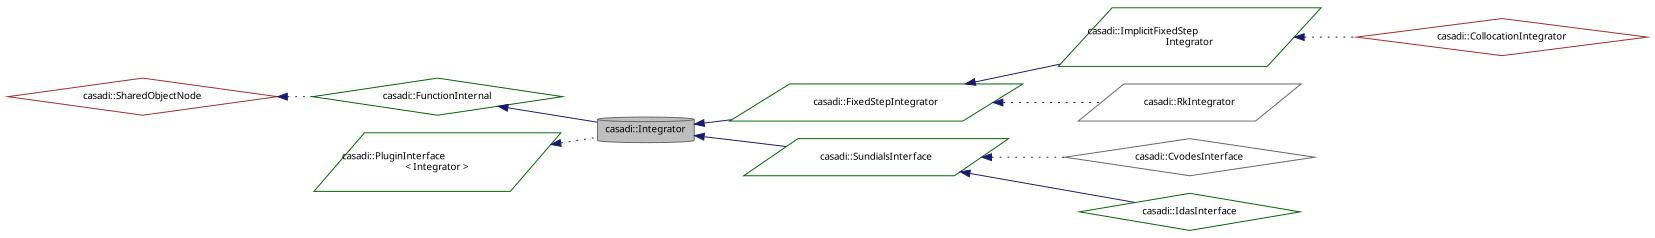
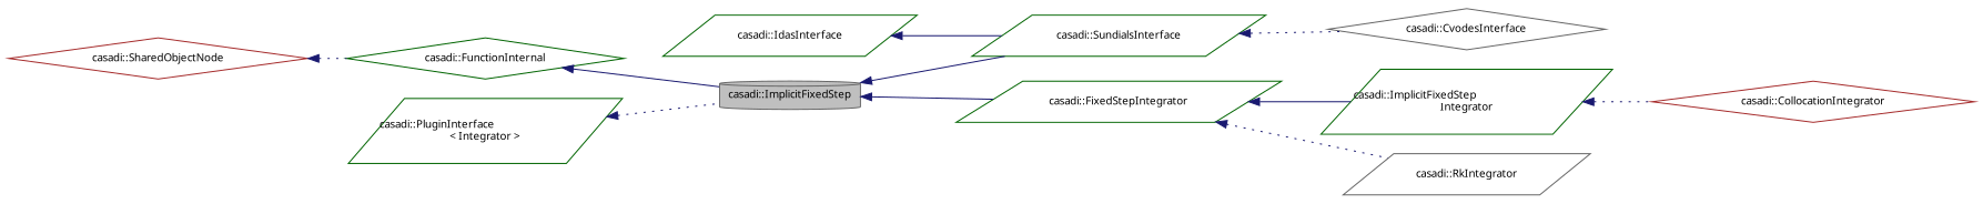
  digraph {
    rankdir=LR
    node [color=darkgreen fillcolor=white fontname="FreeSans.ttf" fontsize=10 shape=parallelogram style=filled]
    edge [color=midnightblue dir=back fontname="FreeSans.ttf" fontsize=10 labelfontname="FreeSans.ttf" labelfontsize=10 style=solid]
-   n1 [color=gray40 fillcolor=grey75 fontcolor=black height=0.2 label="casadi::Integrator" shape=cylinder width=0.4]
+   n1 [color=gray40 fillcolor=grey75 fontcolor=black height=0.2 label="casadi::ImplicitFixedStep" shape=cylinder width=0.4]
    n2 [height=0.2 label="casadi::FixedStepIntegrator" width=0.4]
    n3 [height=0.2 label="casadi::SundialsInterface" width=0.4]
    n4 [height=0.2 label="casadi::ImplicitFixedStep\lIntegrator" width=0.4]
    n5 [color=gray40 height=0.2 label="casadi::RkIntegrator" width=0.4]
    n6 [color=gray40 height=0.2 label="casadi::CvodesInterface" shape=diamond width=0.4]
-   n7 [height=0.2 label="casadi::IdasInterface" shape=diamond width=0.4]
+   n7 [height=0.2 label="casadi::IdasInterface" width=0.4]
    n8 [height=0.2 label="casadi::FunctionInternal" shape=diamond width=0.4]
    n9 [color=brown height=0.2 label="casadi::SharedObjectNode" shape=diamond width=0.4]
    n10 [height=0.2 label="casadi::PluginInterface\l\< Integrator \>" width=0.4]
    n11 [color=brown height=0.2 label="casadi::CollocationIntegrator" shape=diamond width=0.4]
    n1 -> n2
    n1 -> n3
    n2 -> n4
    n2 -> n5 [style=dotted]
    n3 -> n6 [style=dotted]
-   n3 -> n7
+   n7 -> n3
    n4 -> n11 [style=dotted]
    n8 -> n1
    n9 -> n8 [style=dotted]
    n10 -> n1 [style=dotted]
  }
